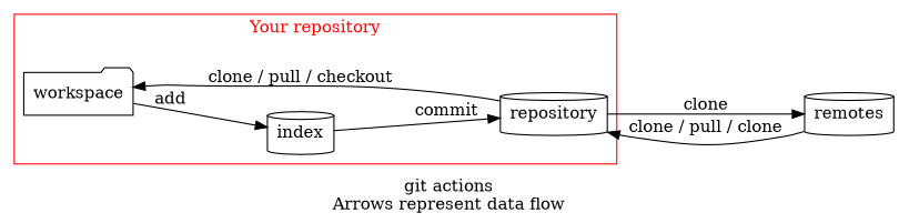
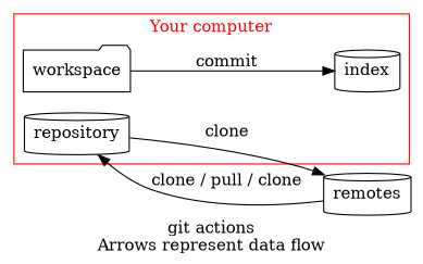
  digraph {
    fontname="DejaVu Serif"
    label="git actions\nArrows represent data flow"
    rankdir=LR
    node [fontname="DejaVu Serif" shape=cylinder]
    edge [fontname="DejaVu Serif"]
    workspace [shape=folder]
    index
    repository
    remotes
    subgraph cluster_1 {
      color=red
      fontcolor=red
-     label="Your repository"
+     label="Your computer"
      workspace
      index
      repository
    }
-   workspace -> index [label=add]
-   index -> repository [label=commit]
-   repository -> workspace [label="clone / pull / checkout"]
+   workspace -> index [label=commit]
    repository -> remotes [label=clone]
    remotes -> repository [label="clone / pull / clone"]
  }
